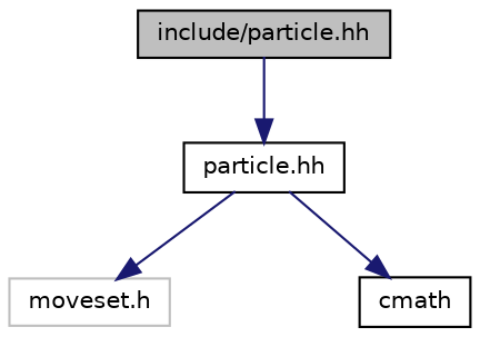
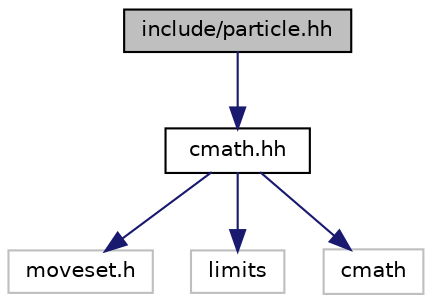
  digraph {
    node [color=grey75 fillcolor=white fontname=Helvetica fontsize=10 shape=record style=filled]
    edge [color=midnightblue fontname=Helvetica fontsize=10 labelfontname=Helvetica labelfontsize=10 style=solid]
    n1 [color=black fillcolor=grey75 fontcolor=black height=0.2 label="include/particle.hh" width=0.4]
-   n2 [color=black height=0.2 label="particle.hh" width=0.4]
+   n2 [color=black height=0.2 label="cmath.hh" width=0.4]
    n3 [height=0.2 label="moveset.h" width=0.4]
-   n5 [color=black height=0.2 label=cmath width=0.4]
+   n4 [height=0.2 label=limits width=0.4]
+   n5 [height=0.2 label=cmath width=0.4]
    n1 -> n2
    n2 -> n3
+   n2 -> n4
    n2 -> n5
  }
